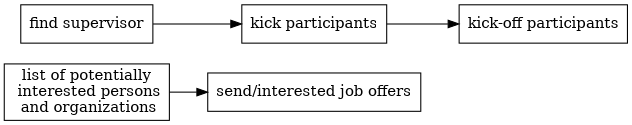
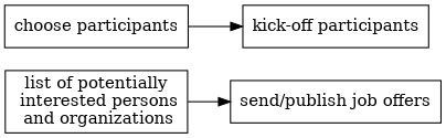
  digraph {
    rankdir=LR
    node [shape=record]
    "list of potentially\n interested persons\n and organizations"
-   "send/publish job offers" [label="send/interested job offers"]
-   "find supervisor"
-   "choose participants" [label="kick participants"]
+   "send/publish job offers"
+   "choose participants"
    n5 [label="kick-off participants"]
    "list of potentially\n interested persons\n and organizations" -> "send/publish job offers"
-   "find supervisor" -> "choose participants"
    "choose participants" -> n5
  }
